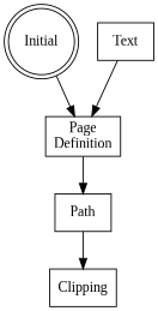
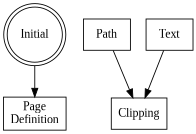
  digraph {
    fontname="Liberation Serif"
    node [fontname="Liberation Serif" shape=box]
    edge [fontname="Liberation Serif"]
    n1 [label=Initial shape=doublecircle]
    n2 [label="Page\nDefinition"]
    n3 [label=Path]
    n4 [label=Clipping]
    n5 [label=Text]
    n1 -> n2
-   n2 -> n3
    n3 -> n4
-   n5 -> n2
+   n5 -> n4
  }
